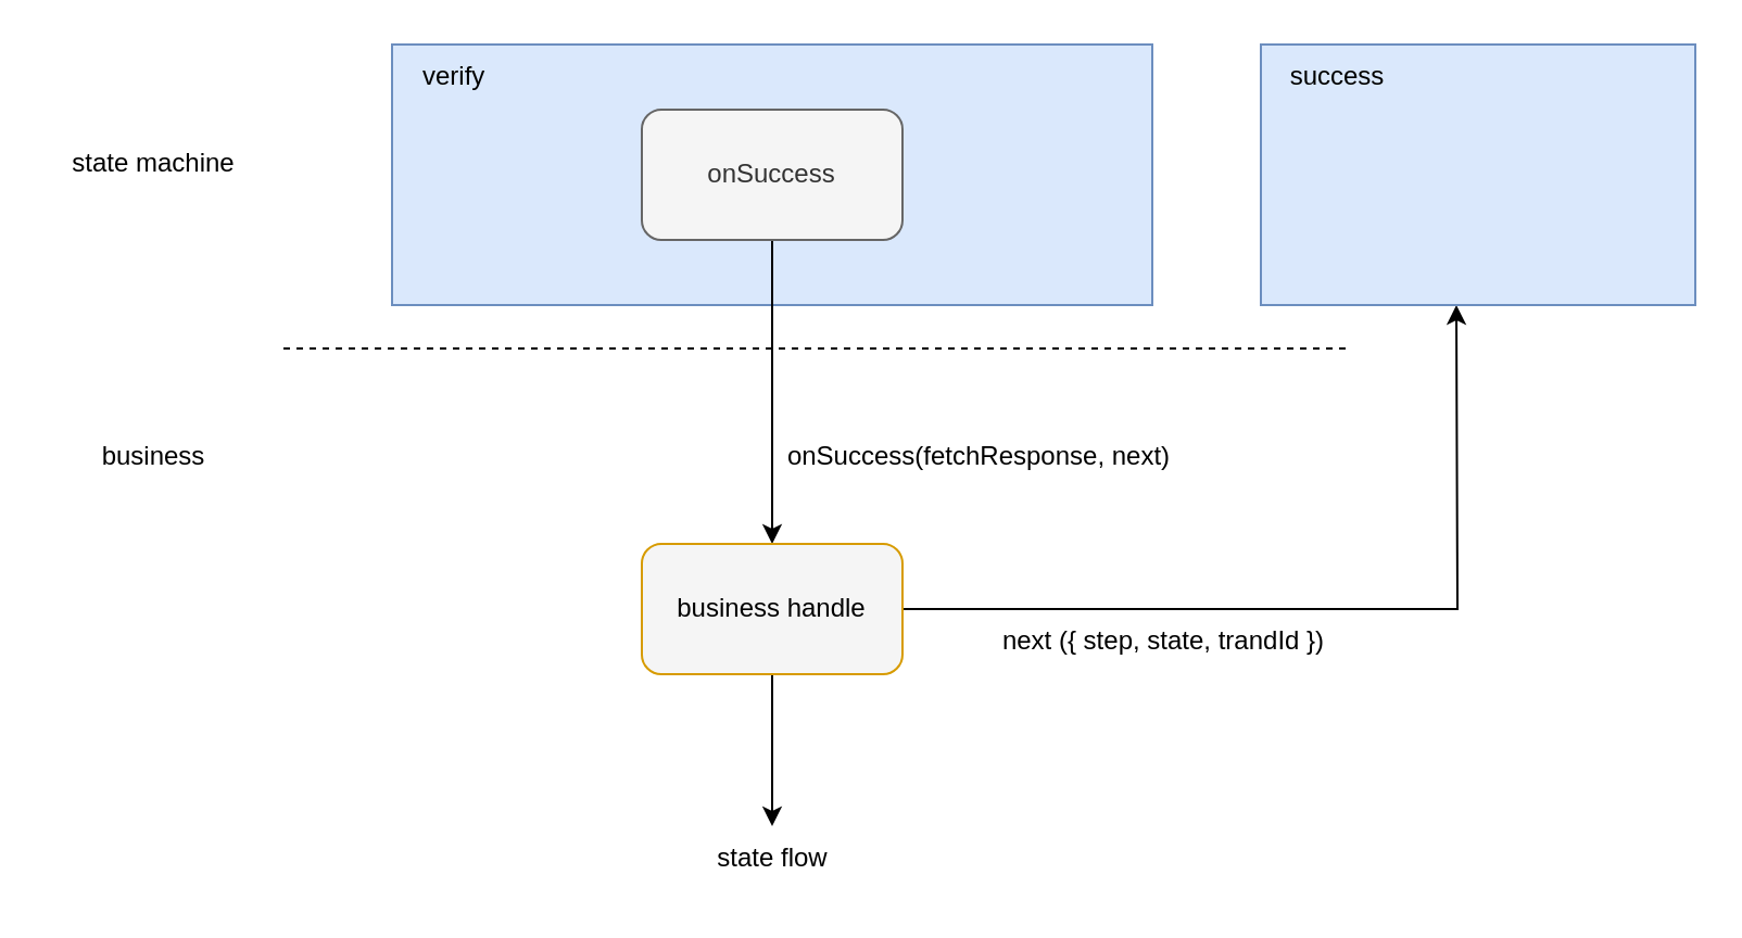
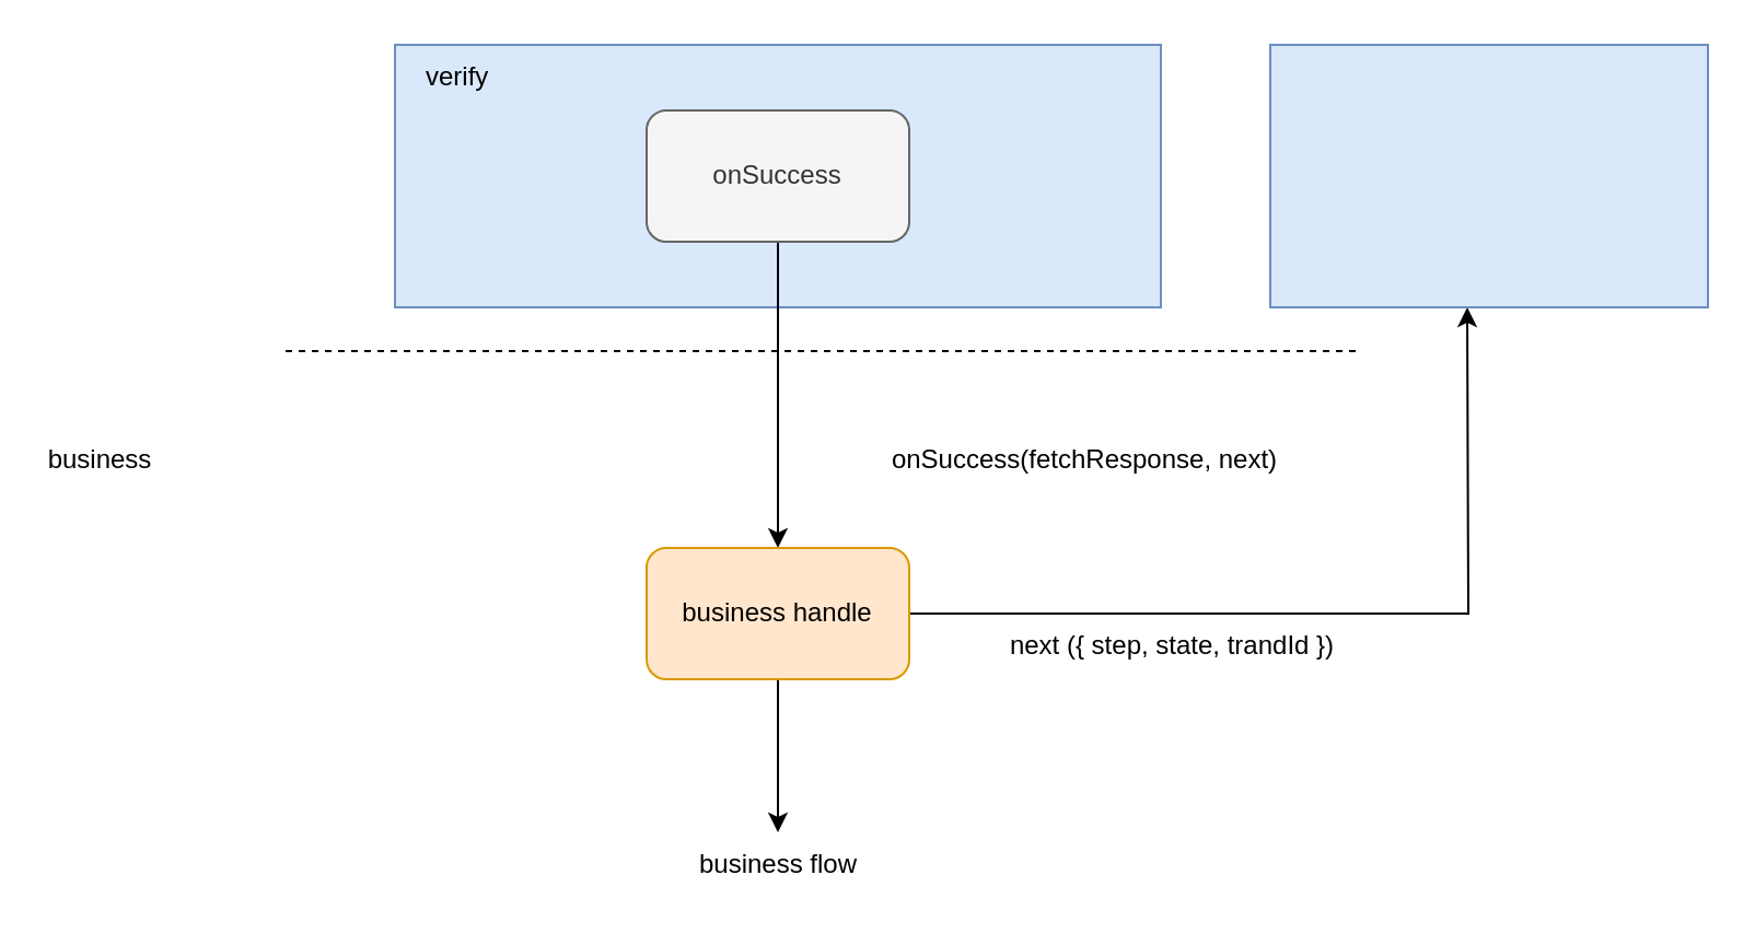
  <mxCell id="0" />
  <mxCell id="1" parent="0" />
  <mxCell id="2" value="" style="rounded=0;whiteSpace=wrap;html=1;fillColor=#dae8fc;strokeColor=#6c8ebf;" vertex="1" parent="1"><mxGeometry x="180" y="20" width="350" height="120" as="geometry" /></mxCell>
  <mxCell id="3" value="" style="endArrow=none;dashed=1;html=1;rounded=0;" edge="1" parent="1"><mxGeometry width="50" height="50" relative="1" as="geometry"><mxPoint x="130" y="160" as="sourcePoint" /><mxPoint x="620" y="160" as="targetPoint" /></mxGeometry></mxCell>
  <mxCell id="4" value="verify&amp;nbsp;" style="text;html=1;align=center;verticalAlign=middle;resizable=0;points=[];autosize=1;strokeColor=none;fillColor=none;" vertex="1" parent="1"><mxGeometry x="180" y="20" width="60" height="30" as="geometry" /></mxCell>
  <mxCell id="5" style="edgeStyle=orthogonalEdgeStyle;rounded=0;orthogonalLoop=1;jettySize=auto;html=1;" edge="1" parent="1" source="6"><mxGeometry relative="1" as="geometry"><mxPoint x="355" y="250" as="targetPoint" /></mxGeometry></mxCell>
  <mxCell id="6" value="onSuccess" style="rounded=1;whiteSpace=wrap;html=1;fillColor=#f5f5f5;fontColor=#333333;strokeColor=#666666;" vertex="1" parent="1"><mxGeometry x="295" y="50" width="120" height="60" as="geometry" /></mxCell>
- <mxCell id="7" value="business" style="text;html=1;align=center;verticalAlign=middle;resizable=0;points=[];autosize=1;strokeColor=none;fillColor=none;" vertex="1" parent="1"><mxGeometry x="35" y="195" width="70" height="30" as="geometry" /></mxCell>
- <mxCell id="8" value="onSuccess(fetchResponse, next)" style="text;html=1;align=center;verticalAlign=middle;resizable=0;points=[];autosize=1;strokeColor=none;fillColor=none;" vertex="1" parent="1"><mxGeometry x="350" y="195" width="200" height="30" as="geometry" /></mxCell>
+ <mxCell id="7" value="business" style="text;html=1;align=center;verticalAlign=middle;resizable=0;points=[];autosize=1;strokeColor=none;fillColor=none;" vertex="1" parent="1"><mxGeometry x="10" y="195" width="70" height="30" as="geometry" /></mxCell>
+ <mxCell id="8" value="onSuccess(fetchResponse, next)" style="text;html=1;align=center;verticalAlign=middle;resizable=0;points=[];autosize=1;strokeColor=none;fillColor=none;" vertex="1" parent="1"><mxGeometry x="395" y="195" width="200" height="30" as="geometry" /></mxCell>
  <mxCell id="9" style="edgeStyle=orthogonalEdgeStyle;rounded=0;orthogonalLoop=1;jettySize=auto;html=1;" edge="1" parent="1" source="11"><mxGeometry relative="1" as="geometry"><mxPoint x="670" y="140" as="targetPoint" /></mxGeometry></mxCell>
  <mxCell id="10" style="edgeStyle=orthogonalEdgeStyle;rounded=0;orthogonalLoop=1;jettySize=auto;html=1;" edge="1" parent="1" source="11"><mxGeometry relative="1" as="geometry"><mxPoint x="355" y="380" as="targetPoint" /></mxGeometry></mxCell>
- <mxCell id="11" value="business handle" style="rounded=1;whiteSpace=wrap;html=1;fillColor=#f5f5f5;strokeColor=#d79b00;" vertex="1" parent="1"><mxGeometry x="295" y="250" width="120" height="60" as="geometry" /></mxCell>
+ <mxCell id="11" value="business handle" style="rounded=1;whiteSpace=wrap;html=1;fillColor=#ffe6cc;strokeColor=#d79b00;" vertex="1" parent="1"><mxGeometry x="295" y="250" width="120" height="60" as="geometry" /></mxCell>
  <mxCell id="12" value="" style="rounded=0;whiteSpace=wrap;html=1;fillColor=#dae8fc;strokeColor=#6c8ebf;" vertex="1" parent="1"><mxGeometry x="580" y="20" width="200" height="120" as="geometry" /></mxCell>
- <mxCell id="13" value="success" style="text;html=1;align=center;verticalAlign=middle;resizable=0;points=[];autosize=1;strokeColor=none;fillColor=none;" vertex="1" parent="1"><mxGeometry x="580" y="20" width="70" height="30" as="geometry" /></mxCell>
  <mxCell id="14" value="next ({ step, state, trandId })" style="text;html=1;align=center;verticalAlign=middle;resizable=0;points=[];autosize=1;strokeColor=none;fillColor=none;" vertex="1" parent="1"><mxGeometry x="440" y="280" width="190" height="30" as="geometry" /></mxCell>
- <mxCell id="15" value="state flow" style="text;html=1;align=center;verticalAlign=middle;resizable=0;points=[];autosize=1;strokeColor=none;fillColor=none;" vertex="1" parent="1"><mxGeometry x="305" y="380" width="100" height="30" as="geometry" /></mxCell>
- <mxCell id="16" value="state machine" style="text;html=1;align=center;verticalAlign=middle;resizable=0;points=[];autosize=1;strokeColor=none;fillColor=none;" vertex="1" parent="1"><mxGeometry x="20" y="60" width="100" height="30" as="geometry" /></mxCell>
+ <mxCell id="15" value="business flow" style="text;html=1;align=center;verticalAlign=middle;resizable=0;points=[];autosize=1;strokeColor=none;fillColor=none;" vertex="1" parent="1"><mxGeometry x="305" y="380" width="100" height="30" as="geometry" /></mxCell>
